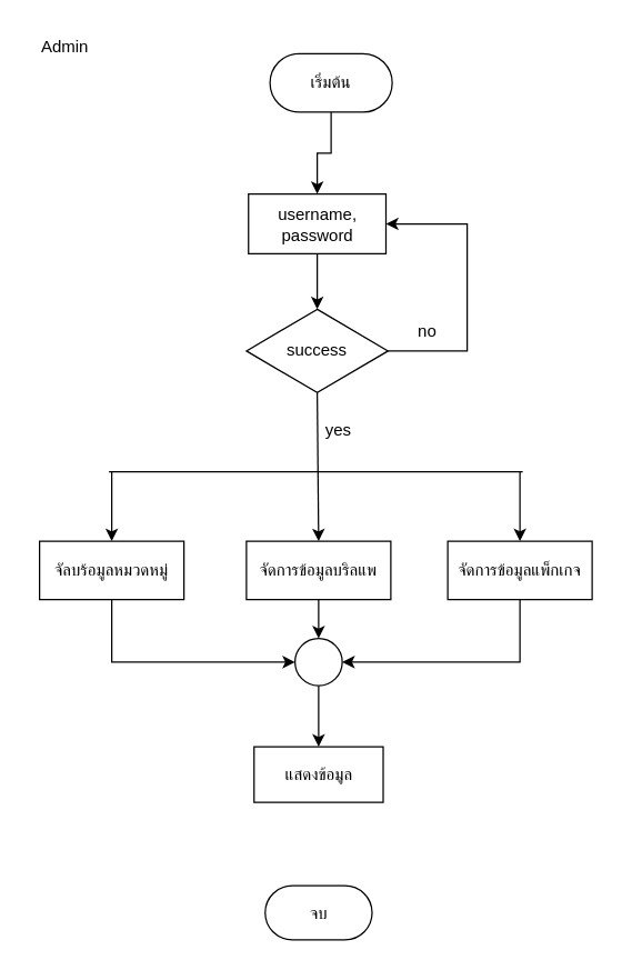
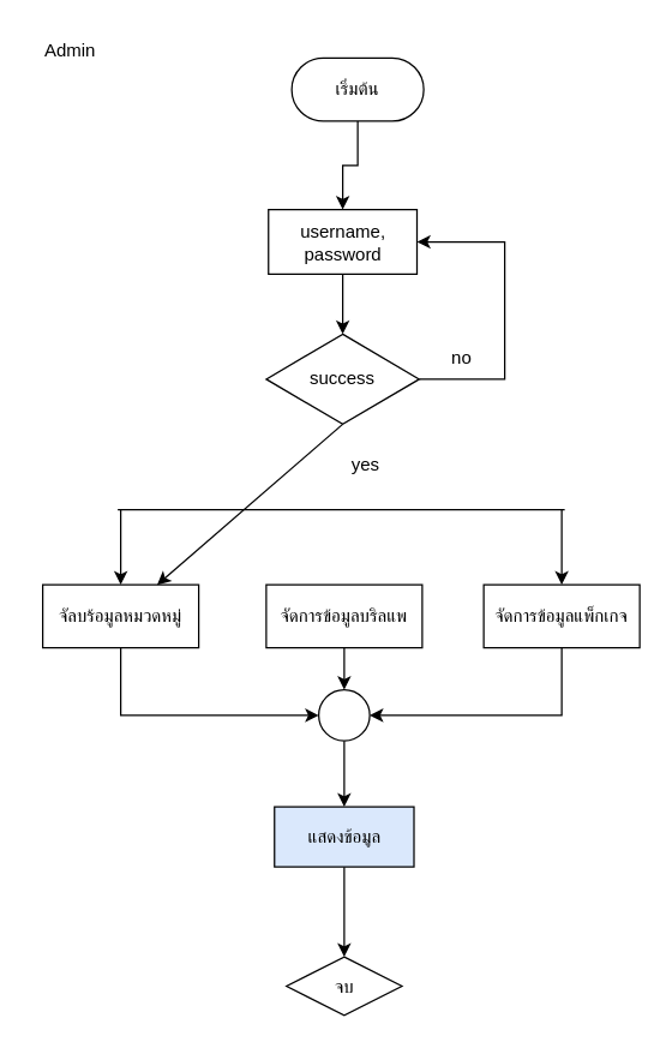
  <mxCell id="0" />
  <mxCell id="1" parent="0" />
  <mxCell id="2" value="" style="edgeStyle=orthogonalEdgeStyle;rounded=0;orthogonalLoop=1;jettySize=auto;html=1;" edge="1" parent="1" source="3" target="6"><mxGeometry relative="1" as="geometry" /></mxCell>
  <mxCell id="3" value="เริ่มต้น" style="rounded=1;whiteSpace=wrap;html=1;arcSize=50;" vertex="1" parent="1"><mxGeometry x="194" y="38" width="88" height="42" as="geometry" /></mxCell>
  <mxCell id="4" value="Admin" style="text;html=1;align=center;verticalAlign=middle;resizable=0;points=[];autosize=1;strokeColor=none;fillColor=none;" vertex="1" parent="1"><mxGeometry x="20" y="20" width="52" height="26" as="geometry" /></mxCell>
  <mxCell id="5" value="" style="edgeStyle=orthogonalEdgeStyle;rounded=0;orthogonalLoop=1;jettySize=auto;html=1;" edge="1" parent="1" source="6" target="8"><mxGeometry relative="1" as="geometry" /></mxCell>
  <mxCell id="6" value="username, password" style="rounded=0;whiteSpace=wrap;html=1;" vertex="1" parent="1"><mxGeometry x="178.5" y="139" width="99" height="43" as="geometry" /></mxCell>
  <mxCell id="7" value="" style="edgeStyle=orthogonalEdgeStyle;rounded=0;orthogonalLoop=1;jettySize=auto;html=1;entryX=1;entryY=0.5;entryDx=0;entryDy=0;" edge="1" parent="1" source="8" target="6"><mxGeometry relative="1" as="geometry"><mxPoint x="359" y="252" as="targetPoint" /><Array as="points"><mxPoint x="336" y="252" /><mxPoint x="336" y="160" /></Array></mxGeometry></mxCell>
  <mxCell id="8" value="success" style="rhombus;whiteSpace=wrap;html=1;rounded=0;" vertex="1" parent="1"><mxGeometry x="177" y="222" width="102" height="60" as="geometry" /></mxCell>
  <mxCell id="9" value="จัดการข้อมูลแพ็กเกจ" style="whiteSpace=wrap;html=1;rounded=0;" vertex="1" parent="1"><mxGeometry x="322" y="389" width="104" height="42" as="geometry" /></mxCell>
  <mxCell id="10" value="no" style="text;html=1;align=center;verticalAlign=middle;resizable=0;points=[];autosize=1;strokeColor=none;fillColor=none;" vertex="1" parent="1"><mxGeometry x="291" y="225" width="31" height="26" as="geometry" /></mxCell>
  <mxCell id="11" value="yes" style="text;html=1;align=center;verticalAlign=middle;resizable=0;points=[];autosize=1;strokeColor=none;fillColor=none;" vertex="1" parent="1"><mxGeometry x="224" y="296" width="37" height="26" as="geometry" /></mxCell>
  <mxCell id="12" value="" style="endArrow=none;html=1;rounded=0;" edge="1" parent="1"><mxGeometry width="50" height="50" relative="1" as="geometry"><mxPoint x="78" y="339" as="sourcePoint" /><mxPoint x="376" y="339" as="targetPoint" /></mxGeometry></mxCell>
  <mxCell id="13" value="จัลบร้อมูลหมวดหมู่" style="whiteSpace=wrap;html=1;rounded=0;" vertex="1" parent="1"><mxGeometry x="28" y="389" width="104" height="42" as="geometry" /></mxCell>
  <mxCell id="14" value="จัดการข้อมูลบริลแพ" style="whiteSpace=wrap;html=1;rounded=0;" vertex="1" parent="1"><mxGeometry x="177" y="389" width="104" height="42" as="geometry" /></mxCell>
  <mxCell id="15" value="" style="endArrow=classic;html=1;rounded=0;entryX=0.5;entryY=0;entryDx=0;entryDy=0;" edge="1" parent="1" target="13"><mxGeometry width="50" height="50" relative="1" as="geometry"><mxPoint x="80" y="339" as="sourcePoint" /><mxPoint x="164" y="310" as="targetPoint" /></mxGeometry></mxCell>
- <mxCell id="16" value="" style="endArrow=classic;html=1;rounded=0;entryX=0.5;entryY=0;entryDx=0;entryDy=0;exitX=0.5;exitY=1;exitDx=0;exitDy=0;" edge="1" parent="1" source="8" target="14"><mxGeometry width="50" height="50" relative="1" as="geometry"><mxPoint x="227.66" y="339" as="sourcePoint" /><mxPoint x="227.66" y="368" as="targetPoint" /></mxGeometry></mxCell>
+ <mxCell id="16" value="" style="endArrow=classic;html=1;rounded=0;exitX=0.5;exitY=1;exitDx=0;exitDy=0;" edge="1" parent="1" source="8" target="13"><mxGeometry width="50" height="50" relative="1" as="geometry"><mxPoint x="227.66" y="339" as="sourcePoint" /><mxPoint x="227.66" y="368" as="targetPoint" /></mxGeometry></mxCell>
  <mxCell id="17" value="" style="endArrow=classic;html=1;rounded=0;entryX=0.5;entryY=0;entryDx=0;entryDy=0;" edge="1" parent="1" target="9"><mxGeometry width="50" height="50" relative="1" as="geometry"><mxPoint x="374" y="339" as="sourcePoint" /><mxPoint x="373.83" y="368" as="targetPoint" /></mxGeometry></mxCell>
  <mxCell id="18" value="" style="edgeStyle=orthogonalEdgeStyle;rounded=0;orthogonalLoop=1;jettySize=auto;html=1;" edge="1" parent="1" source="19" target="21"><mxGeometry relative="1" as="geometry" /></mxCell>
  <mxCell id="19" value="" style="ellipse;whiteSpace=wrap;html=1;aspect=fixed;" vertex="1" parent="1"><mxGeometry x="212" y="459" width="34" height="34" as="geometry" /></mxCell>
- <mxCell id="21" value="แสดงข้อมูล" style="whiteSpace=wrap;html=1;" vertex="1" parent="1"><mxGeometry x="182.5" y="537" width="93" height="40" as="geometry" /></mxCell>
- <mxCell id="22" value="จบ" style="rounded=1;whiteSpace=wrap;html=1;arcSize=50;" vertex="1" parent="1"><mxGeometry x="190.5" y="637" width="77" height="39" as="geometry" /></mxCell>
+ <mxCell id="20" value="" style="edgeStyle=orthogonalEdgeStyle;rounded=0;orthogonalLoop=1;jettySize=auto;html=1;" edge="1" parent="1" source="21" target="22"><mxGeometry relative="1" as="geometry" /></mxCell>
+ <mxCell id="21" value="แสดงข้อมูล" style="whiteSpace=wrap;html=1;fillColor=#dae8fc;" vertex="1" parent="1"><mxGeometry x="182.5" y="537" width="93" height="40" as="geometry" /></mxCell>
+ <mxCell id="22" value="จบ" style="rhombus;whiteSpace=wrap;html=1;arcSize=50;" vertex="1" parent="1"><mxGeometry x="190.5" y="637" width="77" height="39" as="geometry" /></mxCell>
  <mxCell id="23" value="" style="endArrow=classic;html=1;rounded=0;exitX=0.5;exitY=1;exitDx=0;exitDy=0;entryX=0;entryY=0.5;entryDx=0;entryDy=0;" edge="1" parent="1" source="13" target="19"><mxGeometry width="50" height="50" relative="1" as="geometry"><mxPoint x="246" y="539" as="sourcePoint" /><mxPoint x="296" y="489" as="targetPoint" /><Array as="points"><mxPoint x="80" y="476" /></Array></mxGeometry></mxCell>
  <mxCell id="24" value="" style="endArrow=classic;html=1;rounded=0;exitX=0.5;exitY=1;exitDx=0;exitDy=0;entryX=0.5;entryY=0;entryDx=0;entryDy=0;" edge="1" parent="1" source="14" target="19"><mxGeometry width="50" height="50" relative="1" as="geometry"><mxPoint x="176" y="519" as="sourcePoint" /><mxPoint x="256" y="449" as="targetPoint" /></mxGeometry></mxCell>
  <mxCell id="25" value="" style="endArrow=classic;html=1;rounded=0;exitX=0.5;exitY=1;exitDx=0;exitDy=0;entryX=1;entryY=0.5;entryDx=0;entryDy=0;" edge="1" parent="1" source="9" target="19"><mxGeometry width="50" height="50" relative="1" as="geometry"><mxPoint x="236" y="489" as="sourcePoint" /><mxPoint x="286" y="439" as="targetPoint" /><Array as="points"><mxPoint x="374" y="476" /></Array></mxGeometry></mxCell>
